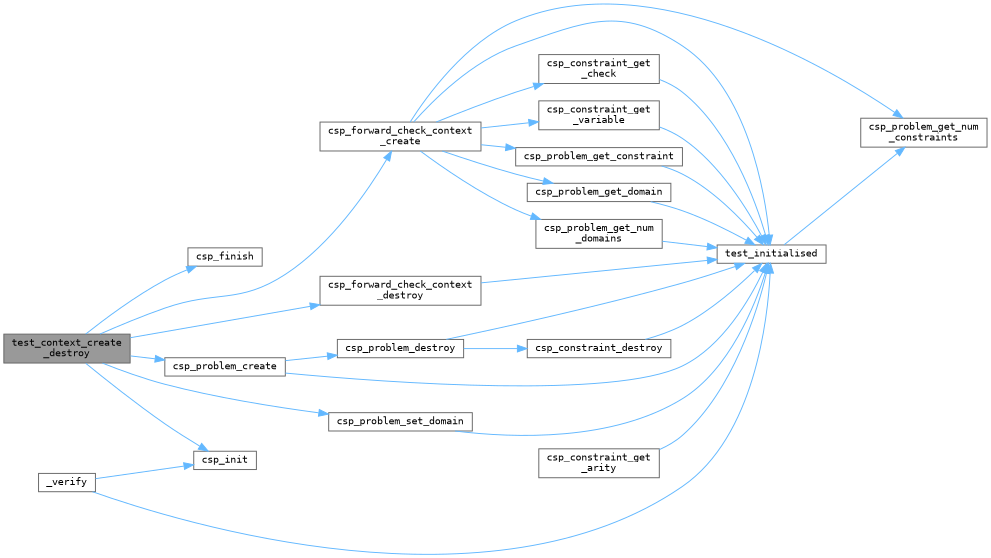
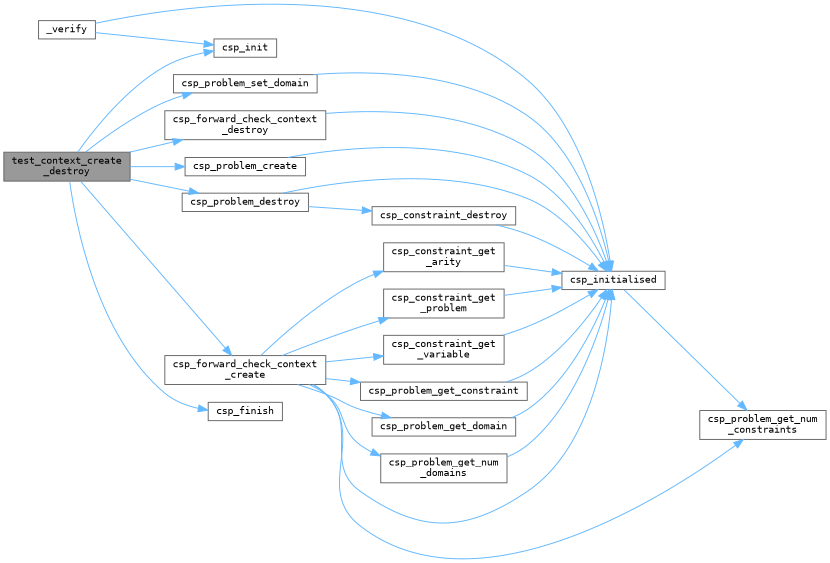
  digraph {
    fontname="DejaVu Sans Mono"
    rankdir=LR
    node [color=grey40 fillcolor=white fontname="DejaVu Sans Mono" fontsize=10 shape=box style=filled]
    edge [color=steelblue1 fontname="DejaVu Sans Mono" fontsize=10 labelfontname=Roboto labelfontsize=10 style=solid]
    n1 [color=gray40 fillcolor=grey60 fontcolor=black height=0.2 label="test_context_create\l_destroy" width=0.4]
    n2 [height=0.2 label=csp_finish width=0.4]
    n3 [height=0.2 label="csp_forward_check_context\l_create" width=0.4]
    n4 [height=0.2 label="csp_forward_check_context\l_destroy" width=0.4]
    n5 [height=0.2 label=csp_init width=0.4]
    n6 [height=0.2 label=csp_problem_create width=0.4]
    n7 [height=0.2 label=csp_problem_destroy width=0.4]
    n8 [height=0.2 label=csp_problem_set_domain width=0.4]
    n9 [height=0.2 label="csp_constraint_get\l_arity" width=0.4]
-   n10 [height=0.2 label=test_initialised width=0.4]
-   n11 [height=0.2 label="csp_constraint_get\l_check" width=0.4]
+   n10 [height=0.2 label=csp_initialised width=0.4]
+   n11 [height=0.2 label="csp_constraint_get\l_problem" width=0.4]
    n12 [height=0.2 label="csp_constraint_get\l_variable" width=0.4]
    n13 [height=0.2 label=csp_problem_get_constraint width=0.4]
    n14 [height=0.2 label=csp_problem_get_domain width=0.4]
    n15 [height=0.2 label="csp_problem_get_num\l_constraints" width=0.4]
    n16 [height=0.2 label="csp_problem_get_num\l_domains" width=0.4]
    n17 [height=0.2 label=csp_constraint_destroy width=0.4]
    n18 [height=0.2 label=_verify width=0.4]
    n1 -> n2
    n1 -> n3
    n1 -> n4
    n1 -> n5
    n1 -> n6
-   n6 -> n7
+   n1 -> n7
    n1 -> n8
+   n3 -> n9
    n3 -> n10
    n3 -> n11
    n3 -> n12
    n3 -> n13
    n3 -> n14
    n3 -> n15
    n3 -> n16
    n4 -> n10
    n6 -> n10
    n7 -> n10
    n7 -> n17
    n8 -> n10
    n9 -> n10
    n10 -> n15
    n11 -> n10
    n12 -> n10
    n13 -> n10
    n14 -> n10
    n16 -> n10
    n17 -> n10
    n18 -> n5
    n18 -> n10
  }
